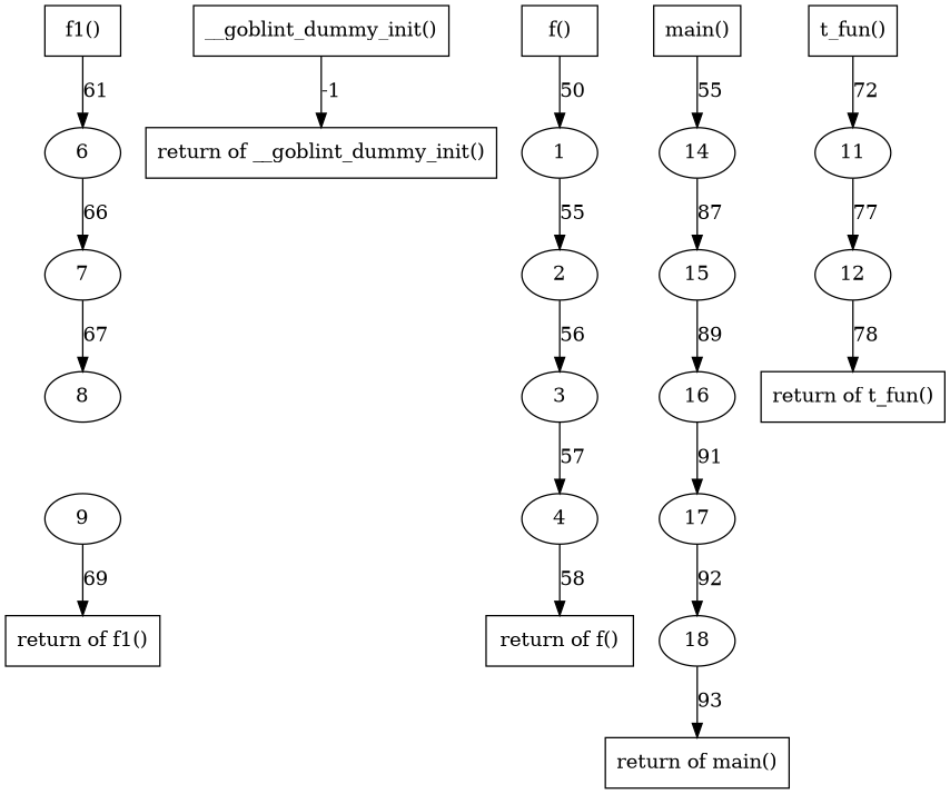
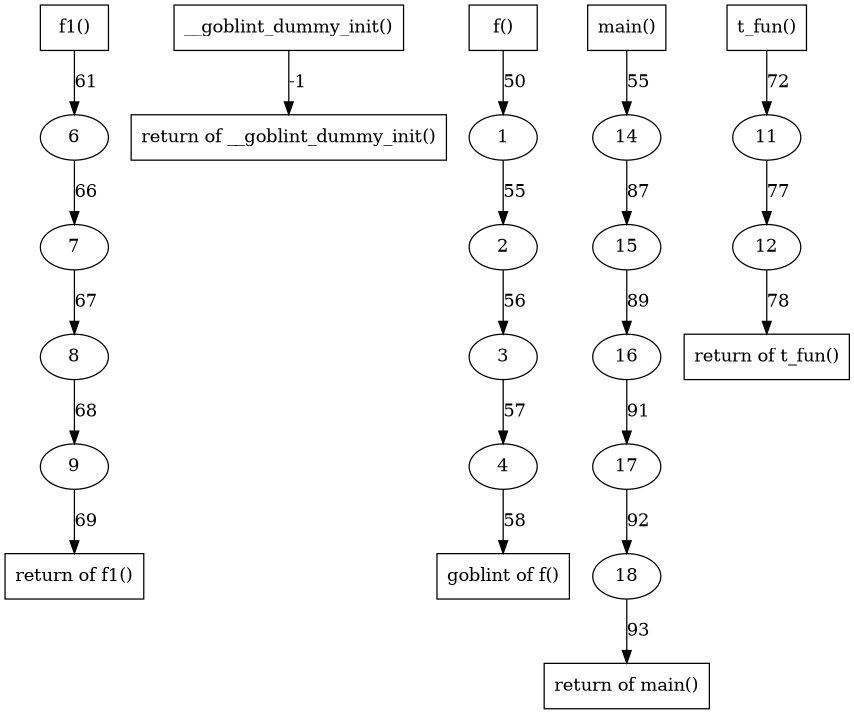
  digraph {
    7
    8
    9
    n4 [label="return of f1()" shape=box]
    n5 [label="__goblint_dummy_init()" shape=box]
    n6 [label="return of __goblint_dummy_init()" shape=box]
-   n7 [label="return of f()" shape=box]
+   n7 [label="goblint of f()" shape=box]
    4
    n9 [label="main()" shape=box]
    14
    15
    16
    1
    2
    3
    n16 [label="return of main()" shape=box]
    18
    17
    n19 [label="t_fun()" shape=box]
    11
    12
    n22 [label="return of t_fun()" shape=box]
    6
    n24 [label="f()" shape=box]
    n25 [label="f1()" shape=box]
    7 -> 8 [label=67]
+   8 -> 9 [label=68]
    9 -> n4 [label=69]
    n5 -> n6 [label=-1]
    4 -> n7 [label=58]
    n9 -> 14 [label=55]
    14 -> 15 [label=87]
    15 -> 16 [label=89]
    16 -> 17 [label=91]
    1 -> 2 [label=55]
    2 -> 3 [label=56]
    3 -> 4 [label=57]
    18 -> n16 [label=93]
    17 -> 18 [label=92]
    n19 -> 11 [label=72]
    11 -> 12 [label=77]
    12 -> n22 [label=78]
    6 -> 7 [label=66]
    n24 -> 1 [label=50]
    n25 -> 6 [label=61]
  }
